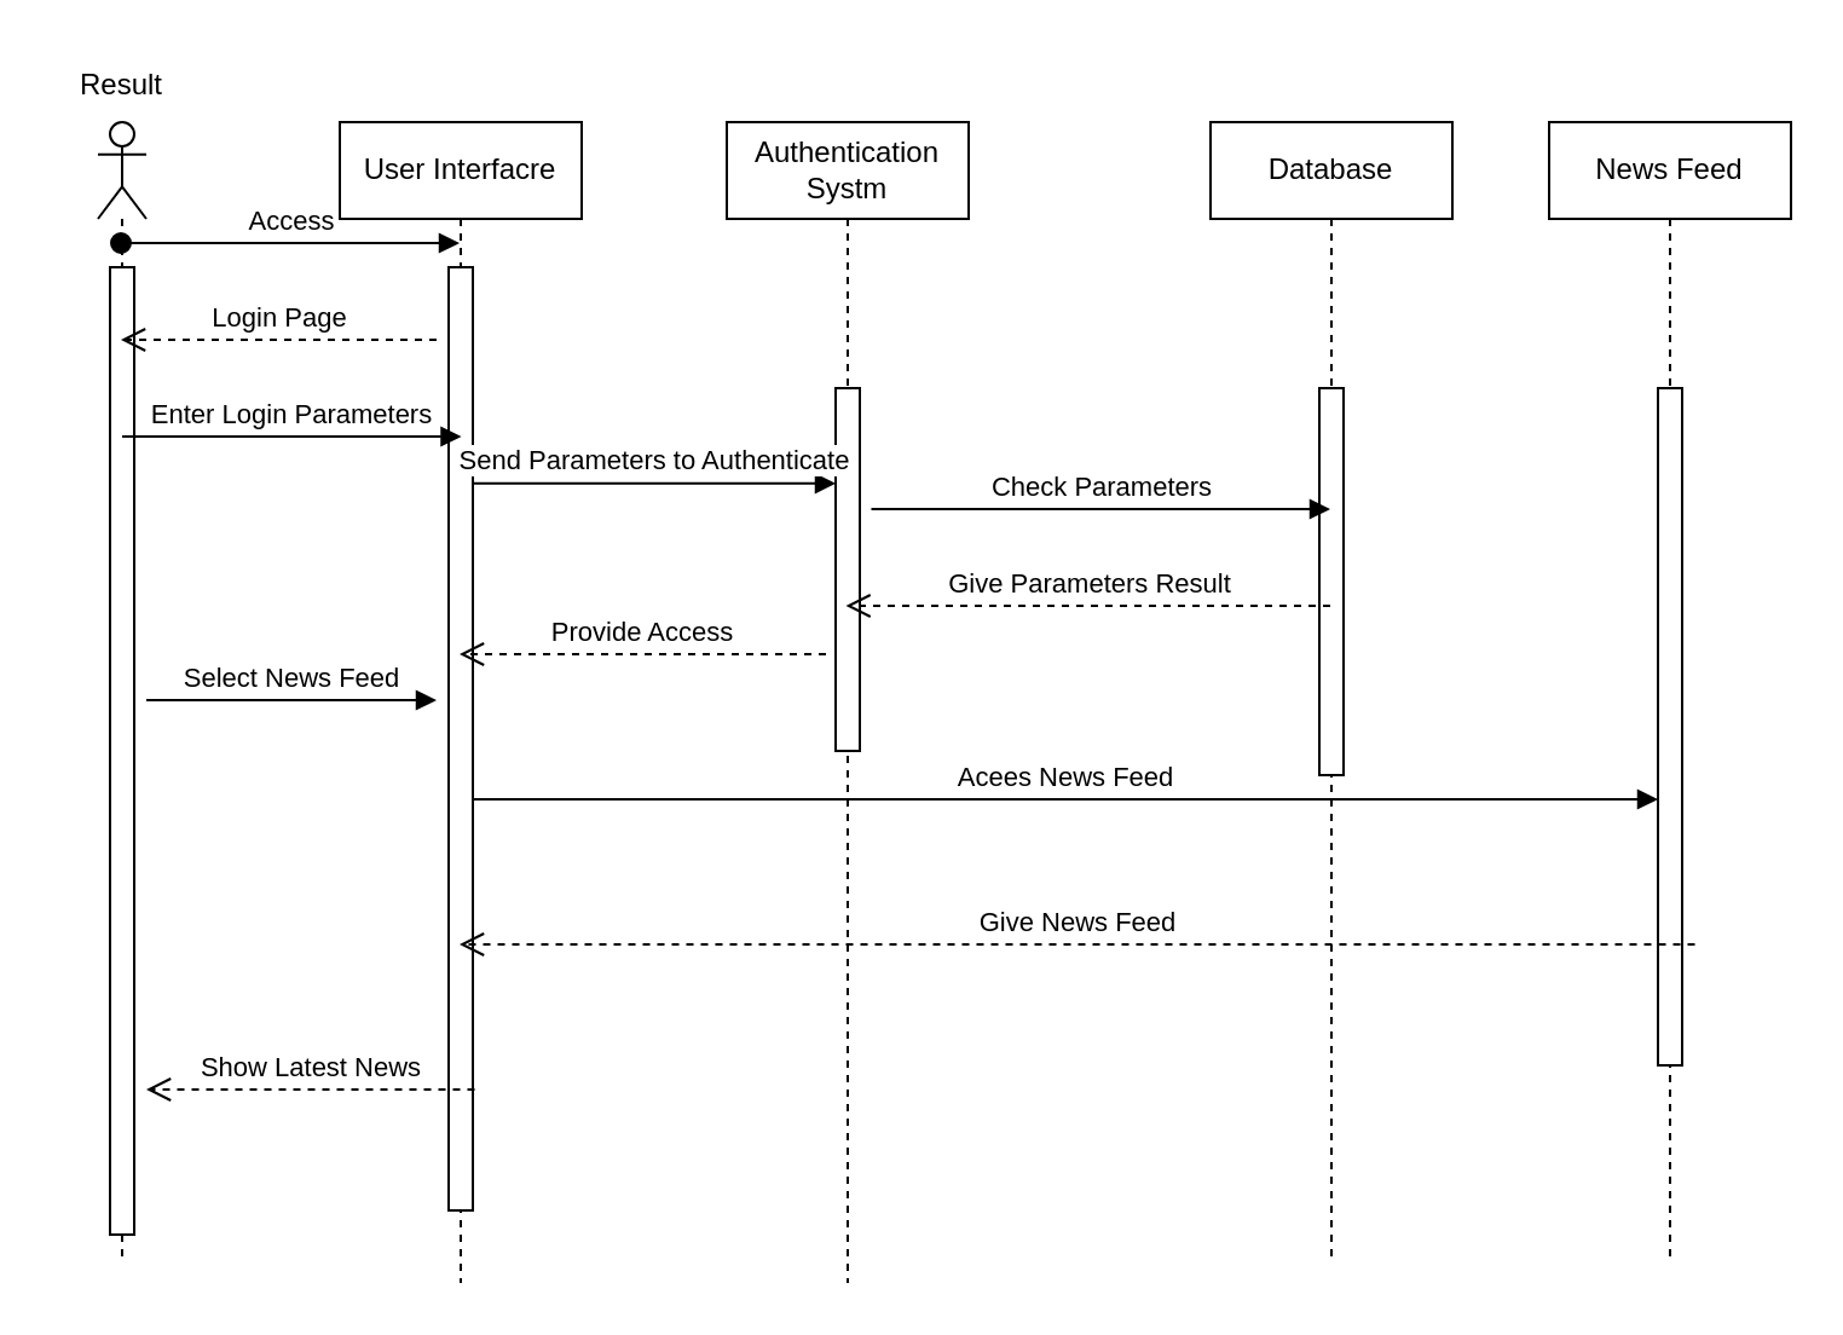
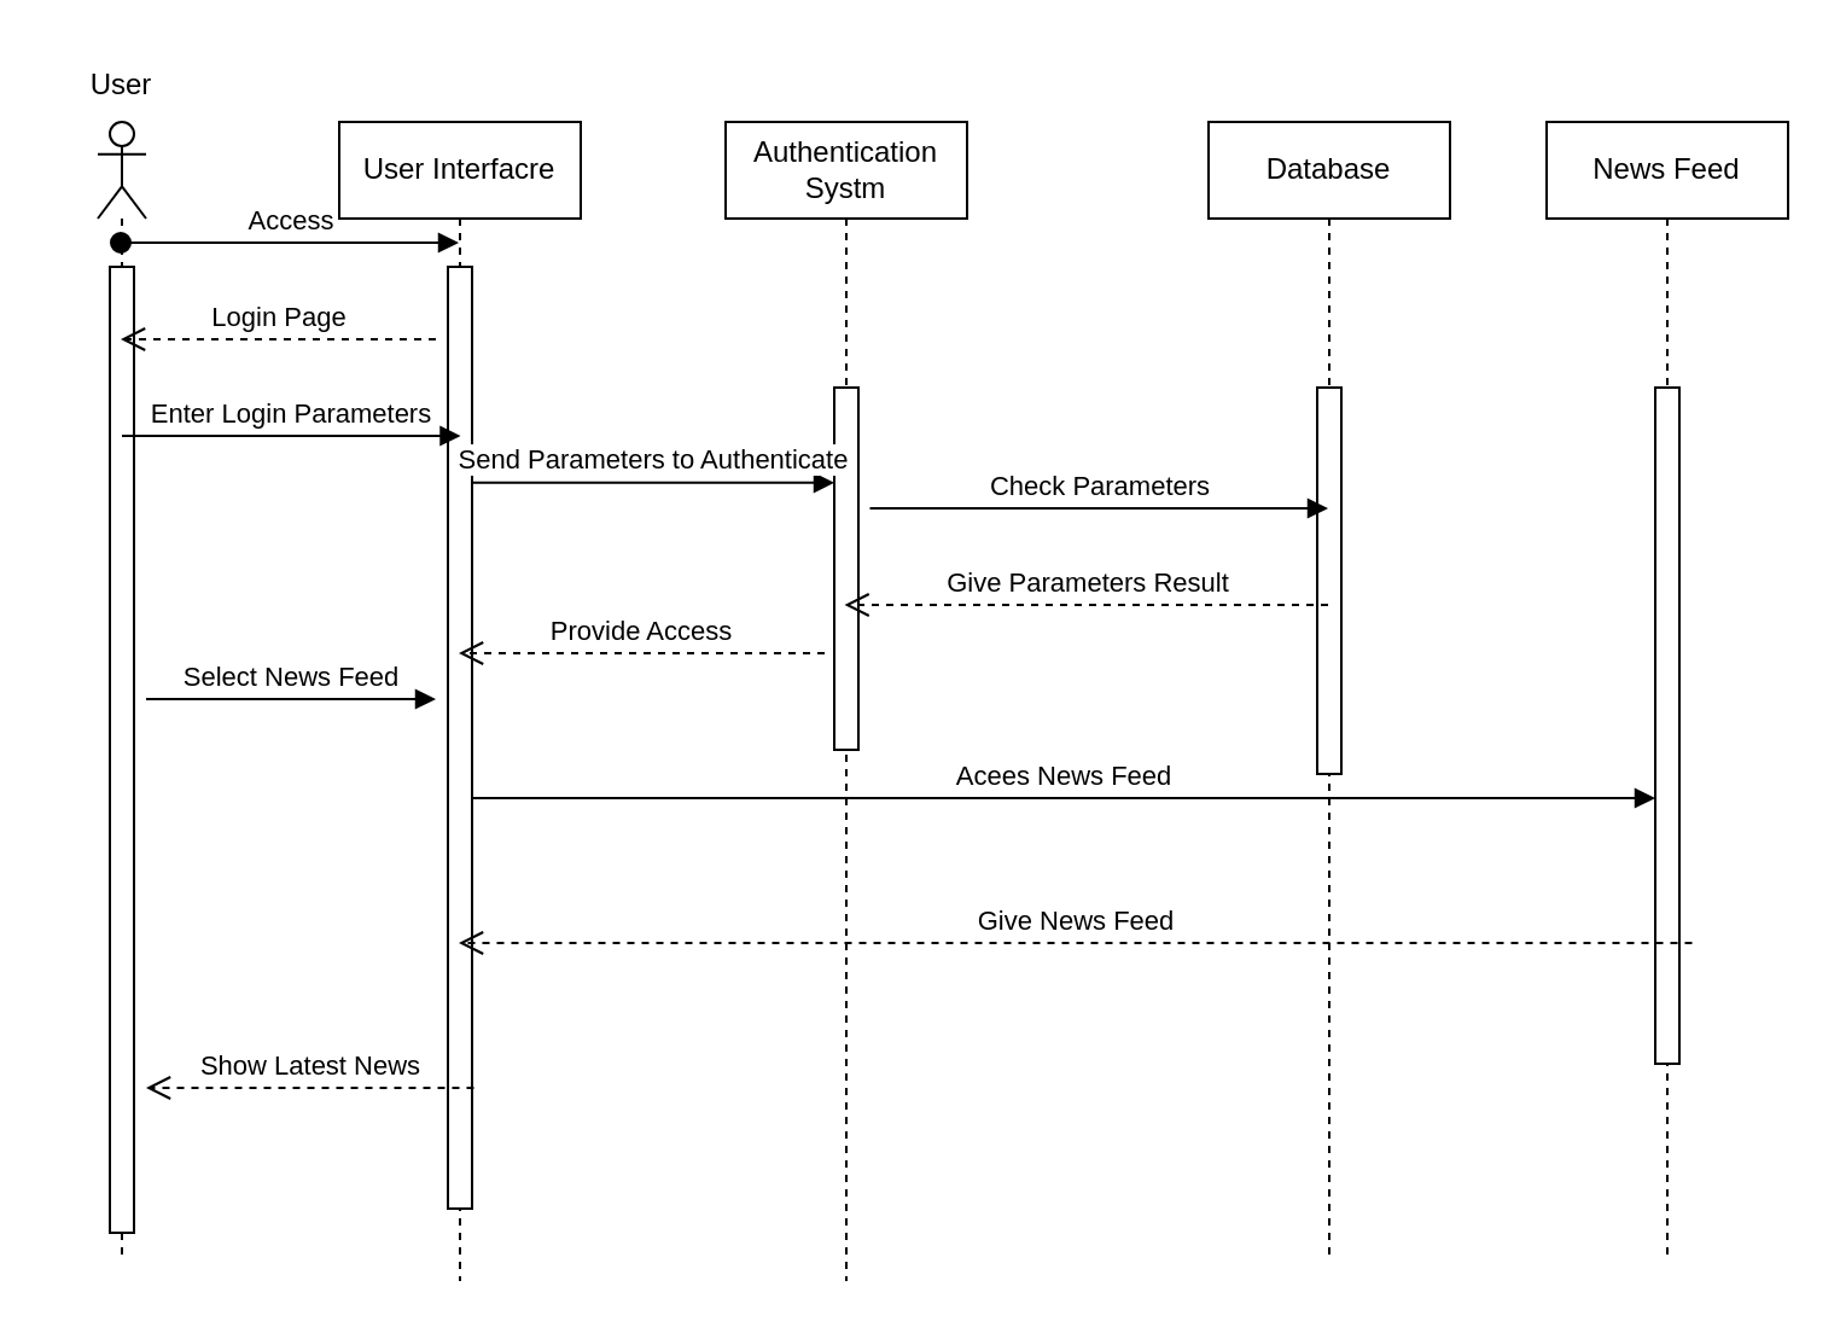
  <mxCell id="0" />
  <mxCell id="1" parent="0" />
  <mxCell id="2" value="Authentication Systm" style="shape=umlLifeline;perimeter=lifelinePerimeter;whiteSpace=wrap;html=1;container=0;dropTarget=0;collapsible=0;recursiveResize=0;outlineConnect=0;portConstraint=eastwest;newEdgeStyle={&quot;edgeStyle&quot;:&quot;elbowEdgeStyle&quot;,&quot;elbow&quot;:&quot;vertical&quot;,&quot;curved&quot;:0,&quot;rounded&quot;:0};" parent="1" vertex="1"><mxGeometry x="300" y="50" width="100" height="480" as="geometry" /></mxCell>
  <mxCell id="3" value="" style="html=1;points=[[0,0,0,0,5],[0,1,0,0,-5],[1,0,0,0,5],[1,1,0,0,-5]];perimeter=orthogonalPerimeter;outlineConnect=0;targetShapes=umlLifeline;portConstraint=eastwest;newEdgeStyle={&quot;curved&quot;:0,&quot;rounded&quot;:0};" vertex="1" parent="2"><mxGeometry x="45" y="110" width="10" height="150" as="geometry" /></mxCell>
  <mxCell id="4" value="User Interfacre" style="shape=umlLifeline;perimeter=lifelinePerimeter;whiteSpace=wrap;html=1;container=0;dropTarget=0;collapsible=0;recursiveResize=0;outlineConnect=0;portConstraint=eastwest;newEdgeStyle={&quot;edgeStyle&quot;:&quot;elbowEdgeStyle&quot;,&quot;elbow&quot;:&quot;vertical&quot;,&quot;curved&quot;:0,&quot;rounded&quot;:0};" vertex="1" parent="1"><mxGeometry x="140" y="50" width="100" height="480" as="geometry" /></mxCell>
  <mxCell id="5" value="" style="html=1;points=[[0,0,0,0,5],[0,1,0,0,-5],[1,0,0,0,5],[1,1,0,0,-5]];perimeter=orthogonalPerimeter;outlineConnect=0;targetShapes=umlLifeline;portConstraint=eastwest;newEdgeStyle={&quot;curved&quot;:0,&quot;rounded&quot;:0};" vertex="1" parent="4"><mxGeometry x="45" y="60" width="10" height="390" as="geometry" /></mxCell>
  <mxCell id="6" value="Database" style="shape=umlLifeline;perimeter=lifelinePerimeter;whiteSpace=wrap;html=1;container=0;dropTarget=0;collapsible=0;recursiveResize=0;outlineConnect=0;portConstraint=eastwest;newEdgeStyle={&quot;edgeStyle&quot;:&quot;elbowEdgeStyle&quot;,&quot;elbow&quot;:&quot;vertical&quot;,&quot;curved&quot;:0,&quot;rounded&quot;:0};" vertex="1" parent="1"><mxGeometry x="500" y="50" width="100" height="470" as="geometry" /></mxCell>
  <mxCell id="7" value="" style="html=1;points=[[0,0,0,0,5],[0,1,0,0,-5],[1,0,0,0,5],[1,1,0,0,-5]];perimeter=orthogonalPerimeter;outlineConnect=0;targetShapes=umlLifeline;portConstraint=eastwest;newEdgeStyle={&quot;curved&quot;:0,&quot;rounded&quot;:0};" vertex="1" parent="6"><mxGeometry x="45" y="110" width="10" height="160" as="geometry" /></mxCell>
  <mxCell id="8" value="News Feed" style="shape=umlLifeline;perimeter=lifelinePerimeter;whiteSpace=wrap;html=1;container=0;dropTarget=0;collapsible=0;recursiveResize=0;outlineConnect=0;portConstraint=eastwest;newEdgeStyle={&quot;edgeStyle&quot;:&quot;elbowEdgeStyle&quot;,&quot;elbow&quot;:&quot;vertical&quot;,&quot;curved&quot;:0,&quot;rounded&quot;:0};" vertex="1" parent="1"><mxGeometry x="640" y="50" width="100" height="470" as="geometry" /></mxCell>
  <mxCell id="9" value="" style="html=1;points=[[0,0,0,0,5],[0,1,0,0,-5],[1,0,0,0,5],[1,1,0,0,-5]];perimeter=orthogonalPerimeter;outlineConnect=0;targetShapes=umlLifeline;portConstraint=eastwest;newEdgeStyle={&quot;curved&quot;:0,&quot;rounded&quot;:0};" vertex="1" parent="8"><mxGeometry x="45" y="110" width="10" height="280" as="geometry" /></mxCell>
  <mxCell id="10" value="" style="shape=umlLifeline;perimeter=lifelinePerimeter;whiteSpace=wrap;html=1;container=1;dropTarget=0;collapsible=0;recursiveResize=0;outlineConnect=0;portConstraint=eastwest;newEdgeStyle={&quot;curved&quot;:0,&quot;rounded&quot;:0};participant=umlActor;" vertex="1" parent="1"><mxGeometry x="40" y="50" width="20" height="470" as="geometry" /></mxCell>
  <mxCell id="11" value="" style="html=1;points=[[0,0,0,0,5],[0,1,0,0,-5],[1,0,0,0,5],[1,1,0,0,-5]];perimeter=orthogonalPerimeter;outlineConnect=0;targetShapes=umlLifeline;portConstraint=eastwest;newEdgeStyle={&quot;curved&quot;:0,&quot;rounded&quot;:0};" vertex="1" parent="10"><mxGeometry x="5" y="60" width="10" height="400" as="geometry" /></mxCell>
- <mxCell id="12" value="Result" style="text;html=1;align=center;verticalAlign=middle;whiteSpace=wrap;rounded=0;" vertex="1" parent="1"><mxGeometry x="20" y="20" width="60" height="30" as="geometry" /></mxCell>
+ <mxCell id="12" value="User" style="text;html=1;align=center;verticalAlign=middle;whiteSpace=wrap;rounded=0;" vertex="1" parent="1"><mxGeometry x="20" y="20" width="60" height="30" as="geometry" /></mxCell>
  <mxCell id="13" value="Access" style="html=1;verticalAlign=bottom;startArrow=oval;startFill=1;endArrow=block;startSize=8;curved=0;rounded=0;" edge="1" parent="1" source="10" target="4"><mxGeometry width="60" relative="1" as="geometry"><mxPoint x="60" y="100" as="sourcePoint" /><mxPoint x="120" y="100" as="targetPoint" /><Array as="points"><mxPoint x="140" y="100" /></Array></mxGeometry></mxCell>
  <mxCell id="14" value="Enter Login Parameters" style="html=1;verticalAlign=bottom;endArrow=block;curved=0;rounded=0;" edge="1" parent="1"><mxGeometry width="80" relative="1" as="geometry"><mxPoint x="50" y="180" as="sourcePoint" /><mxPoint x="190.25" y="180" as="targetPoint" /></mxGeometry></mxCell>
  <mxCell id="15" value="Login Page" style="html=1;verticalAlign=bottom;endArrow=open;dashed=1;endSize=8;curved=0;rounded=0;" edge="1" parent="1" target="10"><mxGeometry relative="1" as="geometry"><mxPoint x="180" y="140" as="sourcePoint" /><mxPoint x="100" y="140" as="targetPoint" /></mxGeometry></mxCell>
  <mxCell id="16" value="Send Parameters to Authenticate" style="html=1;verticalAlign=bottom;endArrow=block;curved=0;rounded=0;" edge="1" parent="1" target="3"><mxGeometry width="80" relative="1" as="geometry"><mxPoint x="195" y="199.38" as="sourcePoint" /><mxPoint x="335.25" y="199.38" as="targetPoint" /></mxGeometry></mxCell>
  <mxCell id="17" value="Check Parameters" style="html=1;verticalAlign=bottom;endArrow=block;curved=0;rounded=0;" edge="1" parent="1" target="6"><mxGeometry width="80" relative="1" as="geometry"><mxPoint x="359.75" y="210" as="sourcePoint" /><mxPoint x="500" y="210" as="targetPoint" /></mxGeometry></mxCell>
  <mxCell id="18" value="Give Parameters Result" style="html=1;verticalAlign=bottom;endArrow=open;dashed=1;endSize=8;curved=0;rounded=0;" edge="1" parent="1"><mxGeometry relative="1" as="geometry"><mxPoint x="549.5" y="250" as="sourcePoint" /><mxPoint x="349.25" y="250" as="targetPoint" /></mxGeometry></mxCell>
  <mxCell id="19" value="Provide Access" style="html=1;verticalAlign=bottom;endArrow=open;dashed=1;endSize=8;curved=0;rounded=0;" edge="1" parent="1" target="4"><mxGeometry relative="1" as="geometry"><mxPoint x="341" y="270" as="sourcePoint" /><mxPoint x="210" y="270" as="targetPoint" /></mxGeometry></mxCell>
  <mxCell id="20" value="Acees News Feed" style="html=1;verticalAlign=bottom;endArrow=block;curved=0;rounded=0;" edge="1" parent="1" target="9"><mxGeometry width="80" relative="1" as="geometry"><mxPoint x="195" y="330" as="sourcePoint" /><mxPoint x="335.25" y="330" as="targetPoint" /></mxGeometry></mxCell>
  <mxCell id="21" value="Give News Feed" style="html=1;verticalAlign=bottom;endArrow=open;dashed=1;endSize=8;curved=0;rounded=0;" edge="1" parent="1" target="4"><mxGeometry relative="1" as="geometry"><mxPoint x="700.25" y="390" as="sourcePoint" /><mxPoint x="210" y="390" as="targetPoint" /></mxGeometry></mxCell>
  <mxCell id="22" value="Select News Feed" style="html=1;verticalAlign=bottom;endArrow=block;curved=0;rounded=0;" edge="1" parent="1"><mxGeometry width="80" relative="1" as="geometry"><mxPoint x="60" y="289" as="sourcePoint" /><mxPoint x="180" y="289" as="targetPoint" /></mxGeometry></mxCell>
  <mxCell id="23" value="Show Latest News" style="html=1;verticalAlign=bottom;endArrow=open;dashed=1;endSize=8;curved=0;rounded=0;" edge="1" parent="1"><mxGeometry relative="1" as="geometry"><mxPoint x="195.75" y="450" as="sourcePoint" /><mxPoint x="60" y="450" as="targetPoint" /></mxGeometry></mxCell>
